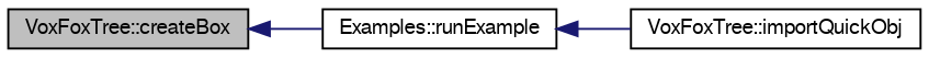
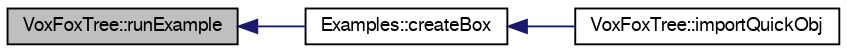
  digraph {
    rankdir=LR
    node [color=black fillcolor=white fontname=FreeSans fontsize=10 shape=record style=filled]
    edge [color=midnightblue dir=back fontname=FreeSans fontsize=10 labelfontname=FreeSans labelfontsize=10 style=solid]
-   n1 [fillcolor=grey75 fontcolor=black height=0.2 label="VoxFoxTree::createBox" width=0.4]
-   n2 [height=0.2 label="Examples::runExample" width=0.4]
+   n1 [fillcolor=grey75 fontcolor=black height=0.2 label="VoxFoxTree::runExample" width=0.4]
+   n2 [height=0.2 label="Examples::createBox" width=0.4]
    n3 [height=0.2 label="VoxFoxTree::importQuickObj" width=0.4]
    n1 -> n2
    n2 -> n3
  }
